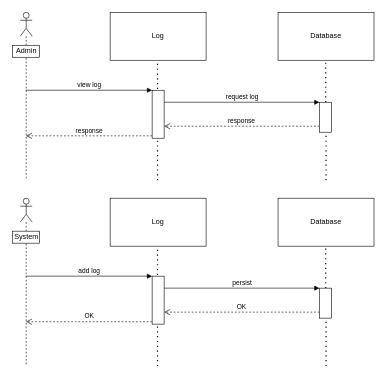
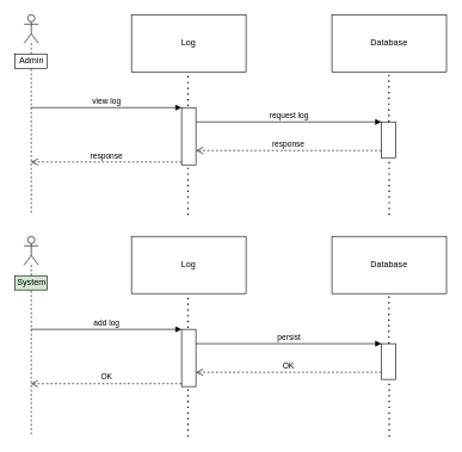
  <mxCell id="0" />
  <mxCell id="1" parent="0" />
  <mxCell id="2" value="" style="endArrow=none;dashed=1;html=1;dashPattern=1 3;strokeWidth=2;rounded=0;" parent="1" target="14" edge="1"><mxGeometry width="50" height="50" relative="1" as="geometry"><mxPoint x="543" y="300" as="sourcePoint" /><mxPoint x="542.52" y="100" as="targetPoint" /></mxGeometry></mxCell>
  <mxCell id="3" value="Log" style="rounded=0;whiteSpace=wrap;html=1;" parent="1" vertex="1"><mxGeometry x="183" y="20" width="160" height="80" as="geometry" /></mxCell>
  <mxCell id="4" value="Database" style="rounded=0;whiteSpace=wrap;html=1;" parent="1" vertex="1"><mxGeometry x="463" y="20" width="160" height="80" as="geometry" /></mxCell>
  <mxCell id="5" value="" style="shape=umlLifeline;participant=umlActor;perimeter=lifelinePerimeter;whiteSpace=wrap;html=1;container=1;collapsible=0;recursiveResize=0;verticalAlign=top;spacingTop=36;outlineConnect=0;" parent="1" vertex="1"><mxGeometry x="33" y="20" width="20" height="280" as="geometry" /></mxCell>
  <mxCell id="6" value="Admin" style="html=1;" parent="1" vertex="1"><mxGeometry x="20" y="75" width="45" height="20" as="geometry" /></mxCell>
  <mxCell id="7" value="" style="endArrow=none;dashed=1;html=1;dashPattern=1 3;strokeWidth=2;rounded=0;startArrow=none;" parent="1" edge="1"><mxGeometry width="50" height="50" relative="1" as="geometry"><mxPoint x="262" y="300" as="sourcePoint" /><mxPoint x="262" y="100" as="targetPoint" /></mxGeometry></mxCell>
  <mxCell id="8" value="" style="endArrow=none;dashed=1;html=1;dashPattern=1 3;strokeWidth=2;rounded=0;startArrow=none;" parent="1" source="14" edge="1"><mxGeometry width="50" height="50" relative="1" as="geometry"><mxPoint x="543" y="860" as="sourcePoint" /><mxPoint x="542.52" y="100" as="targetPoint" /></mxGeometry></mxCell>
  <mxCell id="9" value="" style="html=1;points=[];perimeter=orthogonalPerimeter;" parent="1" vertex="1"><mxGeometry x="253" y="150" width="20" height="80" as="geometry" /></mxCell>
  <mxCell id="10" value="view log" style="html=1;verticalAlign=bottom;endArrow=block;entryX=0;entryY=0;rounded=0;" parent="1" source="5" target="9" edge="1"><mxGeometry relative="1" as="geometry"><mxPoint x="188" y="150" as="sourcePoint" /></mxGeometry></mxCell>
  <mxCell id="11" value="response" style="html=1;verticalAlign=bottom;endArrow=open;dashed=1;endSize=8;exitX=0;exitY=0.95;rounded=0;" parent="1" source="9" target="5" edge="1"><mxGeometry relative="1" as="geometry"><mxPoint x="63" y="293" as="targetPoint" /></mxGeometry></mxCell>
  <mxCell id="12" value="request log" style="html=1;verticalAlign=bottom;endArrow=block;entryX=0;entryY=0;rounded=0;entryDx=0;entryDy=0;entryPerimeter=0;" parent="1" target="14" edge="1" source="9"><mxGeometry relative="1" as="geometry"><mxPoint x="303" y="260" as="sourcePoint" /><mxPoint x="482.41" y="275" as="targetPoint" /></mxGeometry></mxCell>
  <mxCell id="13" value="response" style="html=1;verticalAlign=bottom;endArrow=open;dashed=1;endSize=8;exitX=0;exitY=0.8;rounded=0;exitDx=0;exitDy=0;exitPerimeter=0;" parent="1" source="14" edge="1" target="9"><mxGeometry relative="1" as="geometry"><mxPoint x="303" y="300" as="targetPoint" /><mxPoint x="1092" y="315" as="sourcePoint" /></mxGeometry></mxCell>
  <mxCell id="14" value="" style="html=1;points=[];perimeter=orthogonalPerimeter;" parent="1" vertex="1"><mxGeometry x="532" y="170" width="20" height="50" as="geometry" /></mxCell>
  <mxCell id="15" value="" style="endArrow=none;dashed=1;html=1;dashPattern=1 3;strokeWidth=2;rounded=0;" edge="1" parent="1" target="27"><mxGeometry width="50" height="50" relative="1" as="geometry"><mxPoint x="543" y="610" as="sourcePoint" /><mxPoint x="542.52" y="410" as="targetPoint" /></mxGeometry></mxCell>
  <mxCell id="16" value="Log" style="rounded=0;whiteSpace=wrap;html=1;" vertex="1" parent="1"><mxGeometry x="183" y="330" width="160" height="80" as="geometry" /></mxCell>
  <mxCell id="17" value="Database" style="rounded=0;whiteSpace=wrap;html=1;" vertex="1" parent="1"><mxGeometry x="463" y="330" width="160" height="80" as="geometry" /></mxCell>
  <mxCell id="18" value="" style="shape=umlLifeline;participant=umlActor;perimeter=lifelinePerimeter;whiteSpace=wrap;html=1;container=1;collapsible=0;recursiveResize=0;verticalAlign=top;spacingTop=36;outlineConnect=0;" vertex="1" parent="1"><mxGeometry x="33" y="330" width="20" height="280" as="geometry" /></mxCell>
- <mxCell id="19" value="System" style="html=1;" vertex="1" parent="1"><mxGeometry x="20" y="385" width="45" height="20" as="geometry" /></mxCell>
+ <mxCell id="19" value="System" style="html=1;fillColor=#d5e8d4;" vertex="1" parent="1"><mxGeometry x="20" y="385" width="45" height="20" as="geometry" /></mxCell>
  <mxCell id="20" value="" style="endArrow=none;dashed=1;html=1;dashPattern=1 3;strokeWidth=2;rounded=0;startArrow=none;" edge="1" parent="1"><mxGeometry width="50" height="50" relative="1" as="geometry"><mxPoint x="262" y="610" as="sourcePoint" /><mxPoint x="262" y="410" as="targetPoint" /></mxGeometry></mxCell>
  <mxCell id="21" value="" style="endArrow=none;dashed=1;html=1;dashPattern=1 3;strokeWidth=2;rounded=0;startArrow=none;" edge="1" parent="1" source="27"><mxGeometry width="50" height="50" relative="1" as="geometry"><mxPoint x="543" y="1170" as="sourcePoint" /><mxPoint x="542.52" y="410" as="targetPoint" /></mxGeometry></mxCell>
  <mxCell id="22" value="" style="html=1;points=[];perimeter=orthogonalPerimeter;" vertex="1" parent="1"><mxGeometry x="253" y="460" width="20" height="80" as="geometry" /></mxCell>
  <mxCell id="23" value="add log" style="html=1;verticalAlign=bottom;endArrow=block;entryX=0;entryY=0;rounded=0;" edge="1" parent="1" source="18" target="22"><mxGeometry relative="1" as="geometry"><mxPoint x="188" y="460" as="sourcePoint" /></mxGeometry></mxCell>
  <mxCell id="24" value="OK" style="html=1;verticalAlign=bottom;endArrow=open;dashed=1;endSize=8;exitX=0;exitY=0.95;rounded=0;" edge="1" parent="1" source="22" target="18"><mxGeometry relative="1" as="geometry"><mxPoint x="63" y="603" as="targetPoint" /></mxGeometry></mxCell>
  <mxCell id="25" value="persist" style="html=1;verticalAlign=bottom;endArrow=block;entryX=0;entryY=0;rounded=0;entryDx=0;entryDy=0;entryPerimeter=0;" edge="1" parent="1" source="22" target="27"><mxGeometry relative="1" as="geometry"><mxPoint x="303" y="570" as="sourcePoint" /><mxPoint x="482.41" y="585" as="targetPoint" /></mxGeometry></mxCell>
  <mxCell id="26" value="OK" style="html=1;verticalAlign=bottom;endArrow=open;dashed=1;endSize=8;exitX=0;exitY=0.8;rounded=0;exitDx=0;exitDy=0;exitPerimeter=0;" edge="1" parent="1" source="27" target="22"><mxGeometry relative="1" as="geometry"><mxPoint x="303" y="610" as="targetPoint" /><mxPoint x="1092" y="625" as="sourcePoint" /></mxGeometry></mxCell>
  <mxCell id="27" value="" style="html=1;points=[];perimeter=orthogonalPerimeter;" vertex="1" parent="1"><mxGeometry x="532" y="480" width="20" height="50" as="geometry" /></mxCell>
